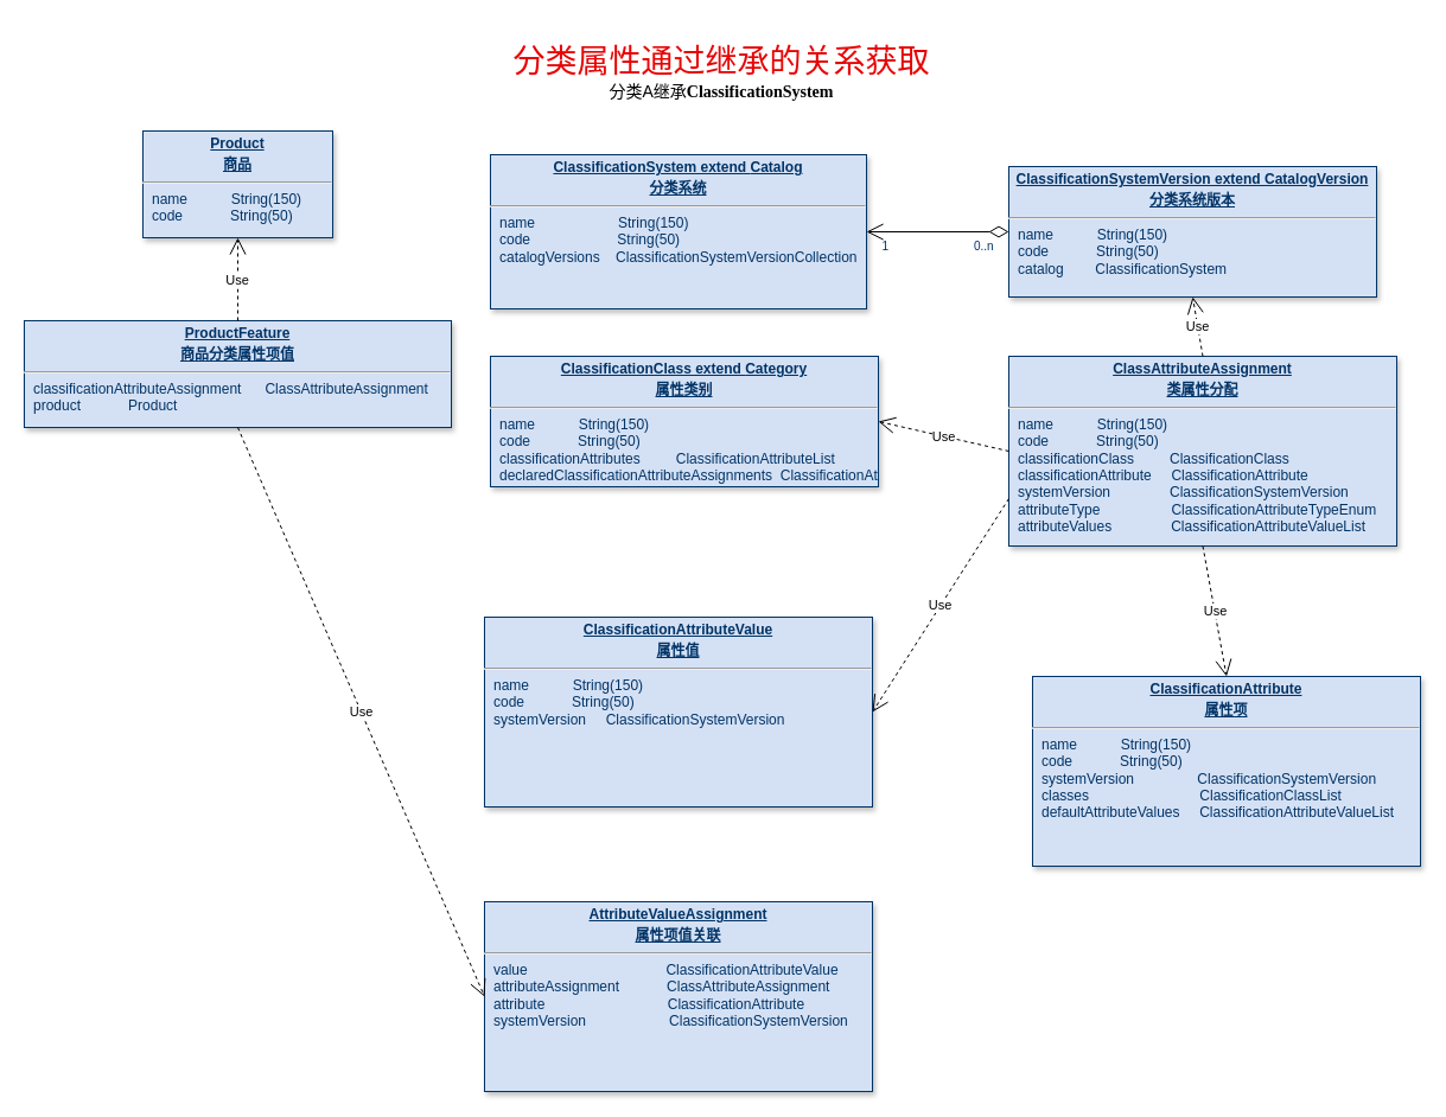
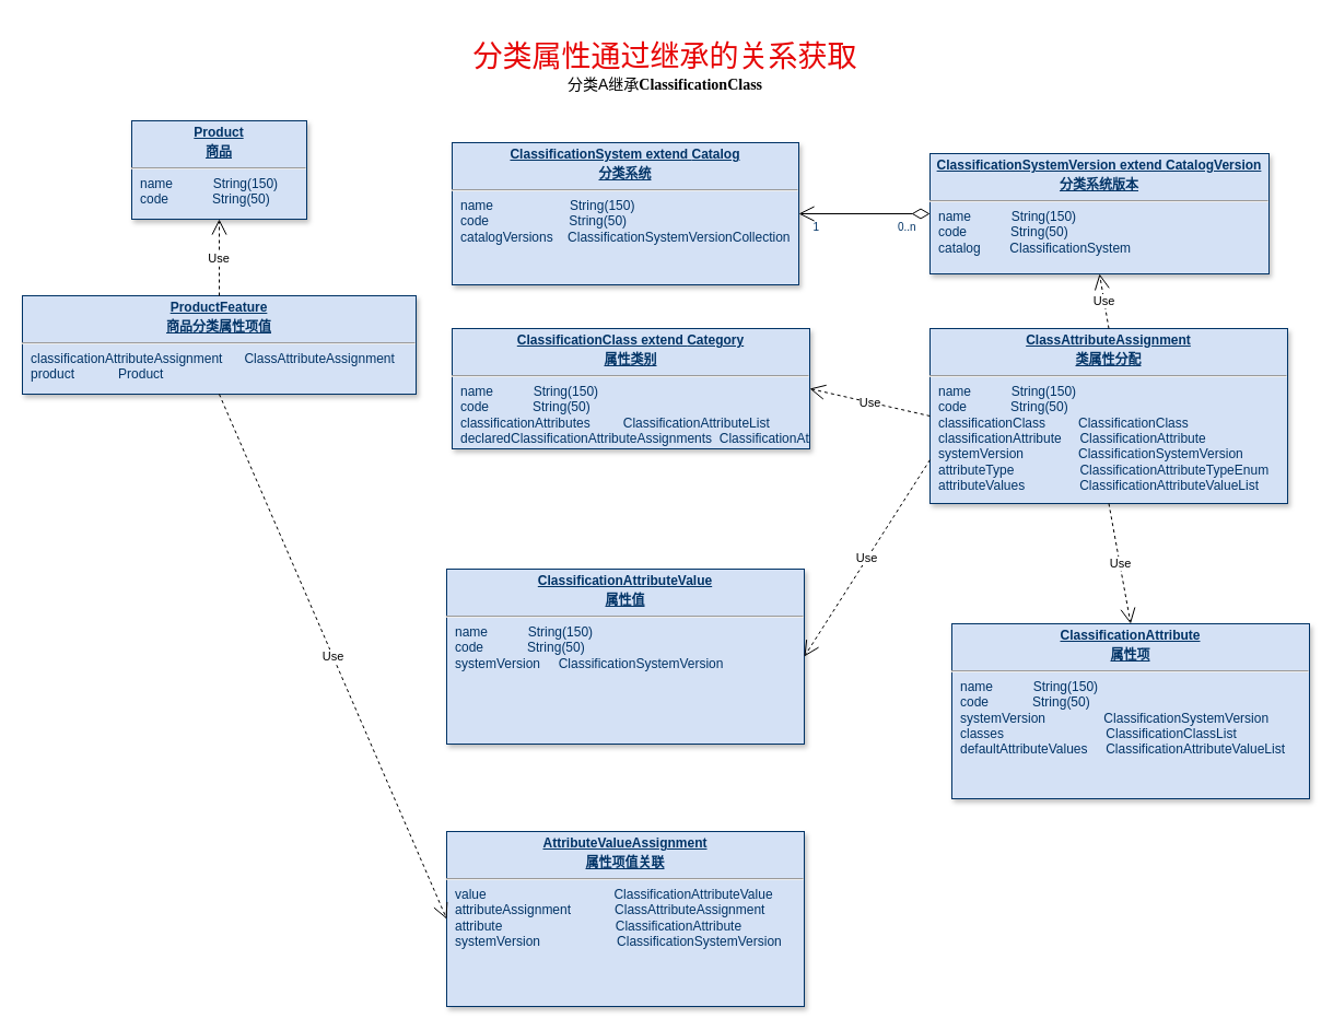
  <mxCell id="0" />
  <mxCell id="1" parent="0" />
  <mxCell id="2" value="&lt;p style=&quot;margin: 0px; margin-top: 4px; text-align: center; text-decoration: underline;&quot;&gt;&lt;b&gt;Product&lt;/b&gt;&lt;/p&gt;&lt;p style=&quot;margin: 0px; margin-top: 4px; text-align: center; text-decoration: underline;&quot;&gt;&lt;b&gt;商品&lt;/b&gt;&lt;/p&gt;&lt;hr&gt;&lt;p style=&quot;margin: 0px; margin-left: 8px;&quot;&gt;name&amp;nbsp; &amp;nbsp; &amp;nbsp; &amp;nbsp; &amp;nbsp; &amp;nbsp;String(150)&lt;/p&gt;&lt;p style=&quot;margin: 0px; margin-left: 8px;&quot;&gt;code&amp;nbsp; &amp;nbsp; &amp;nbsp; &amp;nbsp; &amp;nbsp; &amp;nbsp; String(50)&lt;/p&gt;" style="verticalAlign=top;align=left;overflow=fill;fontSize=12;fontFamily=Helvetica;html=1;strokeColor=#003366;shadow=1;fillColor=#D4E1F5;fontColor=#003366" parent="1" vertex="1"><mxGeometry x="120" y="110" width="160" height="90" as="geometry" /></mxCell>
  <mxCell id="3" value="&lt;p style=&quot;margin: 4px 0px 0px; text-align: center;&quot;&gt;&lt;b&gt;&lt;u&gt;ClassificationSystem extend&amp;nbsp;&lt;/u&gt;&lt;/b&gt;&lt;b style=&quot;background-color: initial;&quot;&gt;&lt;u&gt;Catalog&lt;/u&gt;&lt;/b&gt;&lt;/p&gt;&lt;p style=&quot;margin: 0px; margin-top: 4px; text-align: center; text-decoration: underline;&quot;&gt;&lt;b&gt;分类系统&lt;/b&gt;&lt;/p&gt;&lt;hr&gt;&lt;p style=&quot;margin: 0px; margin-left: 8px;&quot;&gt;name&amp;nbsp; &amp;nbsp; &amp;nbsp; &amp;nbsp; &amp;nbsp; &amp;nbsp; &amp;nbsp; &amp;nbsp; &amp;nbsp; &amp;nbsp; &amp;nbsp;String(150)&lt;/p&gt;&lt;p style=&quot;margin: 0px; margin-left: 8px;&quot;&gt;code&amp;nbsp; &amp;nbsp; &amp;nbsp; &amp;nbsp; &amp;nbsp; &amp;nbsp; &amp;nbsp; &amp;nbsp; &amp;nbsp; &amp;nbsp; &amp;nbsp; String(50)&lt;/p&gt;&lt;p style=&quot;margin: 0px; margin-left: 8px;&quot;&gt;catalogVersions&amp;nbsp; &amp;nbsp; ClassificationSystemVersionCollection&lt;br&gt;&lt;/p&gt;" style="verticalAlign=top;align=left;overflow=fill;fontSize=12;fontFamily=Helvetica;html=1;strokeColor=#003366;shadow=1;fillColor=#D4E1F5;fontColor=#003366" parent="1" vertex="1"><mxGeometry x="413" y="130" width="317" height="130" as="geometry" /></mxCell>
  <mxCell id="4" value="&lt;p style=&quot;margin: 4px 0px 0px; text-align: center;&quot;&gt;&lt;b&gt;&lt;u&gt;ClassificationSystemVersion extend&amp;nbsp;&lt;/u&gt;&lt;/b&gt;&lt;b style=&quot;background-color: initial;&quot;&gt;&lt;u&gt;CatalogVersion&lt;/u&gt;&lt;/b&gt;&lt;/p&gt;&lt;p style=&quot;margin: 0px; margin-top: 4px; text-align: center; text-decoration: underline;&quot;&gt;&lt;b&gt;分类系统版本&lt;/b&gt;&lt;/p&gt;&lt;hr&gt;&lt;p style=&quot;margin: 0px; margin-left: 8px;&quot;&gt;name&amp;nbsp; &amp;nbsp; &amp;nbsp; &amp;nbsp; &amp;nbsp; &amp;nbsp;String(150)&lt;/p&gt;&lt;p style=&quot;margin: 0px; margin-left: 8px;&quot;&gt;code&amp;nbsp; &amp;nbsp; &amp;nbsp; &amp;nbsp; &amp;nbsp; &amp;nbsp; String(50)&lt;/p&gt;&lt;p style=&quot;margin: 0px; margin-left: 8px;&quot;&gt;catalog&amp;nbsp; &amp;nbsp; &amp;nbsp; &amp;nbsp; ClassificationSystem&lt;br&gt;&lt;/p&gt;" style="verticalAlign=top;align=left;overflow=fill;fontSize=12;fontFamily=Helvetica;html=1;strokeColor=#003366;shadow=1;fillColor=#D4E1F5;fontColor=#003366" parent="1" vertex="1"><mxGeometry x="850" y="140" width="310" height="110" as="geometry" /></mxCell>
  <mxCell id="5" value="" style="endArrow=open;endSize=12;startArrow=diamondThin;startSize=14;startFill=0;edgeStyle=orthogonalEdgeStyle;exitX=0;exitY=0.5;exitDx=0;exitDy=0;entryX=1;entryY=0.5;entryDx=0;entryDy=0;" parent="1" source="4" target="3" edge="1"><mxGeometry x="414.36" y="-187.46" as="geometry"><mxPoint x="831.08" y="164.5" as="sourcePoint" /><mxPoint x="710" y="164.5" as="targetPoint" /><Array as="points" /></mxGeometry></mxCell>
  <mxCell id="6" value="0..n" style="resizable=0;align=left;verticalAlign=top;labelBackgroundColor=#ffffff;fontSize=10;strokeColor=#003366;shadow=1;fillColor=#D4E1F5;fontColor=#003366" parent="5" connectable="0" vertex="1"><mxGeometry x="-1" relative="1" as="geometry"><mxPoint x="-31.08" as="offset" /></mxGeometry></mxCell>
  <mxCell id="7" value="1" style="resizable=0;align=right;verticalAlign=top;labelBackgroundColor=#ffffff;fontSize=10;strokeColor=#003366;shadow=1;fillColor=#D4E1F5;fontColor=#003366" parent="5" connectable="0" vertex="1"><mxGeometry x="1" relative="1" as="geometry"><mxPoint x="20.0" y="1.895e-13" as="offset" /></mxGeometry></mxCell>
  <mxCell id="8" value="&lt;p style=&quot;margin: 4px 0px 0px; text-align: center;&quot;&gt;&lt;b&gt;&lt;u&gt;ClassificationClass extend&amp;nbsp;&lt;/u&gt;&lt;/b&gt;&lt;b style=&quot;background-color: initial;&quot;&gt;&lt;u&gt;Category&lt;/u&gt;&lt;/b&gt;&lt;/p&gt;&lt;p style=&quot;margin: 0px; margin-top: 4px; text-align: center; text-decoration: underline;&quot;&gt;&lt;b&gt;属性类别&lt;/b&gt;&lt;/p&gt;&lt;hr&gt;&lt;p style=&quot;margin: 0px; margin-left: 8px;&quot;&gt;name&amp;nbsp; &amp;nbsp; &amp;nbsp; &amp;nbsp; &amp;nbsp; &amp;nbsp;String(150)&lt;/p&gt;&lt;p style=&quot;margin: 0px; margin-left: 8px;&quot;&gt;code&amp;nbsp; &amp;nbsp; &amp;nbsp; &amp;nbsp; &amp;nbsp; &amp;nbsp; String(50)&lt;/p&gt;&lt;p style=&quot;margin: 0px; margin-left: 8px;&quot;&gt;classificationAttributes&amp;nbsp; &amp;nbsp; &amp;nbsp; &amp;nbsp; &amp;nbsp;ClassificationAttributeList&lt;br&gt;&lt;/p&gt;&lt;p style=&quot;margin: 0px; margin-left: 8px;&quot;&gt;declaredClassificationAttributeAssignments&amp;nbsp;&amp;nbsp;ClassificationAttributeAssignmentList&lt;br&gt;&lt;/p&gt;" style="verticalAlign=top;align=left;overflow=fill;fontSize=12;fontFamily=Helvetica;html=1;strokeColor=#003366;shadow=1;fillColor=#D4E1F5;fontColor=#003366" parent="1" vertex="1"><mxGeometry x="413" y="300" width="327" height="110" as="geometry" /></mxCell>
  <mxCell id="9" value="&lt;p style=&quot;margin: 4px 0px 0px; text-align: center;&quot;&gt;&lt;b&gt;&lt;u&gt;ClassAttributeAssignment&lt;/u&gt;&lt;/b&gt;&lt;br&gt;&lt;/p&gt;&lt;p style=&quot;margin: 4px 0px 0px; text-align: center;&quot;&gt;&lt;b&gt;&lt;u&gt;类属性分配&lt;/u&gt;&lt;/b&gt;&lt;br&gt;&lt;/p&gt;&lt;hr&gt;&lt;p style=&quot;margin: 0px; margin-left: 8px;&quot;&gt;name&amp;nbsp; &amp;nbsp; &amp;nbsp; &amp;nbsp; &amp;nbsp; &amp;nbsp;String(150)&lt;/p&gt;&lt;p style=&quot;margin: 0px; margin-left: 8px;&quot;&gt;code&amp;nbsp; &amp;nbsp; &amp;nbsp; &amp;nbsp; &amp;nbsp; &amp;nbsp; String(50)&lt;/p&gt;&lt;p style=&quot;margin: 0px; margin-left: 8px;&quot;&gt;classificationClass&amp;nbsp; &amp;nbsp; &amp;nbsp; &amp;nbsp; &amp;nbsp;ClassificationClass&lt;br&gt;&lt;/p&gt;&lt;p style=&quot;margin: 0px; margin-left: 8px;&quot;&gt;classificationAttribute&amp;nbsp; &amp;nbsp; &amp;nbsp;ClassificationAttribute&lt;br&gt;systemVersion&amp;nbsp; &amp;nbsp; &amp;nbsp; &amp;nbsp; &amp;nbsp; &amp;nbsp; &amp;nbsp; &amp;nbsp;ClassificationSystemVersion&lt;br&gt;attributeType&amp;nbsp; &amp;nbsp; &amp;nbsp; &amp;nbsp; &amp;nbsp; &amp;nbsp; &amp;nbsp; &amp;nbsp; &amp;nbsp;&amp;nbsp;ClassificationAttributeTypeEnum&lt;br&gt;attributeValues&amp;nbsp; &amp;nbsp; &amp;nbsp; &amp;nbsp; &amp;nbsp; &amp;nbsp; &amp;nbsp; &amp;nbsp;ClassificationAttributeValueList&lt;br&gt;&lt;/p&gt;" style="verticalAlign=top;align=left;overflow=fill;fontSize=12;fontFamily=Helvetica;html=1;strokeColor=#003366;shadow=1;fillColor=#D4E1F5;fontColor=#003366" parent="1" vertex="1"><mxGeometry x="850" y="300" width="327" height="160" as="geometry" /></mxCell>
  <mxCell id="10" value="&lt;p style=&quot;margin: 4px 0px 0px; text-align: center;&quot;&gt;&lt;b style=&quot;background-color: initial;&quot;&gt;&lt;u&gt;ClassificationAttribute&lt;/u&gt;&lt;/b&gt;&lt;br&gt;&lt;/p&gt;&lt;p style=&quot;margin: 4px 0px 0px; text-align: center;&quot;&gt;&lt;b&gt;&lt;u&gt;属性项&lt;/u&gt;&lt;/b&gt;&lt;/p&gt;&lt;hr&gt;&lt;p style=&quot;margin: 0px; margin-left: 8px;&quot;&gt;name&amp;nbsp; &amp;nbsp; &amp;nbsp; &amp;nbsp; &amp;nbsp; &amp;nbsp;String(150)&lt;/p&gt;&lt;p style=&quot;margin: 0px; margin-left: 8px;&quot;&gt;code&amp;nbsp; &amp;nbsp; &amp;nbsp; &amp;nbsp; &amp;nbsp; &amp;nbsp; String(50)&lt;/p&gt;&lt;p style=&quot;margin: 0px; margin-left: 8px;&quot;&gt;systemVersion&amp;nbsp; &amp;nbsp; &amp;nbsp; &amp;nbsp; &amp;nbsp; &amp;nbsp; &amp;nbsp; &amp;nbsp;&amp;nbsp;ClassificationSystemVersion&lt;br&gt;&lt;/p&gt;&lt;p style=&quot;margin: 0px; margin-left: 8px;&quot;&gt;classes&amp;nbsp; &amp;nbsp; &amp;nbsp; &amp;nbsp; &amp;nbsp; &amp;nbsp; &amp;nbsp; &amp;nbsp; &amp;nbsp; &amp;nbsp; &amp;nbsp; &amp;nbsp; &amp;nbsp; &amp;nbsp; ClassificationClassList&lt;br&gt;&lt;/p&gt;&lt;p style=&quot;margin: 0px; margin-left: 8px;&quot;&gt;defaultAttributeValues&amp;nbsp; &amp;nbsp; &amp;nbsp;ClassificationAttributeValueList&lt;br&gt;&lt;/p&gt;" style="verticalAlign=top;align=left;overflow=fill;fontSize=12;fontFamily=Helvetica;html=1;strokeColor=#003366;shadow=1;fillColor=#D4E1F5;fontColor=#003366" parent="1" vertex="1"><mxGeometry x="870" y="570" width="327" height="160" as="geometry" /></mxCell>
  <mxCell id="11" value="&lt;p style=&quot;margin: 4px 0px 0px; text-align: center;&quot;&gt;&lt;b style=&quot;background-color: initial;&quot;&gt;&lt;u&gt;ClassificationAttributeValue&lt;/u&gt;&lt;/b&gt;&lt;/p&gt;&lt;p style=&quot;margin: 4px 0px 0px; text-align: center;&quot;&gt;&lt;b&gt;&lt;u&gt;属性值&lt;/u&gt;&lt;/b&gt;&lt;/p&gt;&lt;hr&gt;&lt;p style=&quot;margin: 0px; margin-left: 8px;&quot;&gt;name&amp;nbsp; &amp;nbsp; &amp;nbsp; &amp;nbsp; &amp;nbsp; &amp;nbsp;String(150)&lt;/p&gt;&lt;p style=&quot;margin: 0px; margin-left: 8px;&quot;&gt;code&amp;nbsp; &amp;nbsp; &amp;nbsp; &amp;nbsp; &amp;nbsp; &amp;nbsp; String(50)&lt;/p&gt;&lt;p style=&quot;margin: 0px; margin-left: 8px;&quot;&gt;systemVersion&amp;nbsp; &amp;nbsp; &amp;nbsp;ClassificationSystemVersion&lt;br&gt;&lt;/p&gt;" style="verticalAlign=top;align=left;overflow=fill;fontSize=12;fontFamily=Helvetica;html=1;strokeColor=#003366;shadow=1;fillColor=#D4E1F5;fontColor=#003366" parent="1" vertex="1"><mxGeometry x="408" y="520" width="327" height="160" as="geometry" /></mxCell>
  <mxCell id="12" value="&lt;p style=&quot;margin: 4px 0px 0px; text-align: center;&quot;&gt;&lt;b&gt;&lt;u&gt;AttributeValueAssignment&lt;/u&gt;&lt;/b&gt;&lt;br&gt;&lt;/p&gt;&lt;p style=&quot;margin: 4px 0px 0px; text-align: center;&quot;&gt;&lt;b&gt;&lt;u&gt;属性项值关联&lt;/u&gt;&lt;/b&gt;&lt;/p&gt;&lt;hr&gt;&lt;p style=&quot;margin: 0px; margin-left: 8px;&quot;&gt;value&amp;nbsp; &amp;nbsp; &amp;nbsp; &amp;nbsp; &amp;nbsp; &amp;nbsp; &amp;nbsp; &amp;nbsp; &amp;nbsp; &amp;nbsp; &amp;nbsp; &amp;nbsp; &amp;nbsp; &amp;nbsp; &amp;nbsp; &amp;nbsp; &amp;nbsp; &amp;nbsp;ClassificationAttributeValue&lt;/p&gt;&lt;p style=&quot;margin: 0px; margin-left: 8px;&quot;&gt;attributeAssignment&amp;nbsp; &amp;nbsp; &amp;nbsp; &amp;nbsp; &amp;nbsp; &amp;nbsp; ClassAttributeAssignment&lt;/p&gt;&lt;p style=&quot;margin: 0px; margin-left: 8px;&quot;&gt;attribute&amp;nbsp; &amp;nbsp; &amp;nbsp; &amp;nbsp; &amp;nbsp; &amp;nbsp; &amp;nbsp; &amp;nbsp; &amp;nbsp; &amp;nbsp; &amp;nbsp; &amp;nbsp; &amp;nbsp; &amp;nbsp; &amp;nbsp; &amp;nbsp;ClassificationAttribute&lt;br&gt;&lt;/p&gt;&lt;p style=&quot;margin: 0px; margin-left: 8px;&quot;&gt;systemVersion&amp;nbsp; &amp;nbsp; &amp;nbsp; &amp;nbsp; &amp;nbsp; &amp;nbsp; &amp;nbsp; &amp;nbsp; &amp;nbsp; &amp;nbsp; &amp;nbsp;ClassificationSystemVersion&lt;br&gt;&lt;/p&gt;" style="verticalAlign=top;align=left;overflow=fill;fontSize=12;fontFamily=Helvetica;html=1;strokeColor=#003366;shadow=1;fillColor=#D4E1F5;fontColor=#003366" parent="1" vertex="1"><mxGeometry x="408" y="760" width="327" height="160" as="geometry" /></mxCell>
  <mxCell id="13" value="&lt;p style=&quot;margin: 4px 0px 0px; text-align: center;&quot;&gt;&lt;b&gt;&lt;u&gt;ProductFeature&lt;/u&gt;&lt;/b&gt;&lt;br&gt;&lt;/p&gt;&lt;p style=&quot;margin: 0px; margin-top: 4px; text-align: center; text-decoration: underline;&quot;&gt;&lt;b&gt;商品分类属性项值&lt;/b&gt;&lt;/p&gt;&lt;hr&gt;&lt;p style=&quot;margin: 0px; margin-left: 8px;&quot;&gt;classificationAttributeAssignment&amp;nbsp; &amp;nbsp; &amp;nbsp; ClassAttributeAssignment&lt;/p&gt;&lt;p style=&quot;margin: 0px; margin-left: 8px;&quot;&gt;product&amp;nbsp; &amp;nbsp; &amp;nbsp; &amp;nbsp; &amp;nbsp; &amp;nbsp; Product&lt;/p&gt;" style="verticalAlign=top;align=left;overflow=fill;fontSize=12;fontFamily=Helvetica;html=1;strokeColor=#003366;shadow=1;fillColor=#D4E1F5;fontColor=#003366" parent="1" vertex="1"><mxGeometry x="20" y="270" width="360" height="90" as="geometry" /></mxCell>
  <mxCell id="14" value="Use" style="endArrow=open;endSize=12;dashed=1;exitX=0.5;exitY=0;exitDx=0;exitDy=0;entryX=0.5;entryY=1;entryDx=0;entryDy=0;" parent="1" source="13" target="2" edge="1"><mxGeometry x="-116.08" y="68.36" as="geometry"><mxPoint x="240" y="250" as="sourcePoint" /><mxPoint x="118.92" y="250" as="targetPoint" /></mxGeometry></mxCell>
  <mxCell id="15" value="Use" style="endArrow=open;endSize=12;dashed=1;html=1;rounded=0;entryX=1;entryY=0.5;entryDx=0;entryDy=0;exitX=0;exitY=0.5;exitDx=0;exitDy=0;" parent="1" source="9" target="8" edge="1"><mxGeometry width="160" relative="1" as="geometry"><mxPoint x="690" y="380" as="sourcePoint" /><mxPoint x="690" y="380" as="targetPoint" /></mxGeometry></mxCell>
  <mxCell id="16" value="Use" style="endArrow=open;endSize=12;dashed=1;html=1;rounded=0;entryX=0.5;entryY=0;entryDx=0;entryDy=0;exitX=0.5;exitY=1;exitDx=0;exitDy=0;" parent="1" source="9" target="10" edge="1"><mxGeometry width="160" relative="1" as="geometry"><mxPoint x="1010" y="450" as="sourcePoint" /><mxPoint x="1170" y="450" as="targetPoint" /></mxGeometry></mxCell>
  <mxCell id="17" value="Use" style="endArrow=open;endSize=12;dashed=1;html=1;rounded=0;entryX=1;entryY=0.5;entryDx=0;entryDy=0;exitX=0;exitY=0.75;exitDx=0;exitDy=0;" parent="1" source="9" target="11" edge="1"><mxGeometry width="160" relative="1" as="geometry"><mxPoint x="1023.5" y="470" as="sourcePoint" /><mxPoint x="1043.5" y="580" as="targetPoint" /></mxGeometry></mxCell>
  <mxCell id="18" value="Use" style="endArrow=open;endSize=12;dashed=1;html=1;rounded=0;exitX=0.5;exitY=1;exitDx=0;exitDy=0;entryX=0;entryY=0.5;entryDx=0;entryDy=0;" parent="1" source="13" target="12" edge="1"><mxGeometry width="160" relative="1" as="geometry"><mxPoint x="210" y="430" as="sourcePoint" /><mxPoint x="370" y="430" as="targetPoint" /></mxGeometry></mxCell>
  <mxCell id="19" value="Use" style="endArrow=open;endSize=12;dashed=1;html=1;rounded=0;exitX=0.5;exitY=0;exitDx=0;exitDy=0;entryX=0.5;entryY=1;entryDx=0;entryDy=0;" parent="1" source="9" target="4" edge="1"><mxGeometry width="160" relative="1" as="geometry"><mxPoint x="1035" y="270" as="sourcePoint" /><mxPoint x="1195" y="270" as="targetPoint" /></mxGeometry></mxCell>
- <mxCell id="20" value="&lt;font style=&quot;font-size: 14px;&quot;&gt;&lt;span style=&quot;color: rgb(230, 5, 5); font-size: 27px;&quot;&gt;分类属性通过继承的关系获取&lt;/span&gt;&lt;br&gt;&lt;font face=&quot;Helvetica&quot; style=&quot;font-size: 14px;&quot;&gt;分类A继承&lt;/font&gt;&lt;/font&gt;&lt;b style=&quot;text-wrap: nowrap; font-size: 14px;&quot;&gt;&lt;font face=&quot;AT_Fen1BJLqGnFipQXmh&quot; style=&quot;font-size: 14px;&quot;&gt;ClassificationSystem&lt;/font&gt;&lt;/b&gt;" style="text;html=1;align=center;verticalAlign=middle;whiteSpace=wrap;rounded=0;" vertex="1" parent="1"><mxGeometry x="408" y="20" width="400" height="81" as="geometry" /></mxCell>
+ <mxCell id="20" value="&lt;font style=&quot;font-size: 14px;&quot;&gt;&lt;span style=&quot;color: rgb(230, 5, 5); font-size: 27px;&quot;&gt;分类属性通过继承的关系获取&lt;/span&gt;&lt;br&gt;&lt;font face=&quot;Helvetica&quot; style=&quot;font-size: 14px;&quot;&gt;分类A继承&lt;/font&gt;&lt;/font&gt;&lt;b style=&quot;text-wrap: nowrap; font-size: 14px;&quot;&gt;&lt;font face=&quot;AT_Fen1BJLqGnFipQXmh&quot; style=&quot;font-size: 14px;&quot;&gt;ClassificationClass&lt;/font&gt;&lt;/b&gt;" style="text;html=1;align=center;verticalAlign=middle;whiteSpace=wrap;rounded=0;" vertex="1" parent="1"><mxGeometry x="408" y="20" width="400" height="81" as="geometry" /></mxCell>
